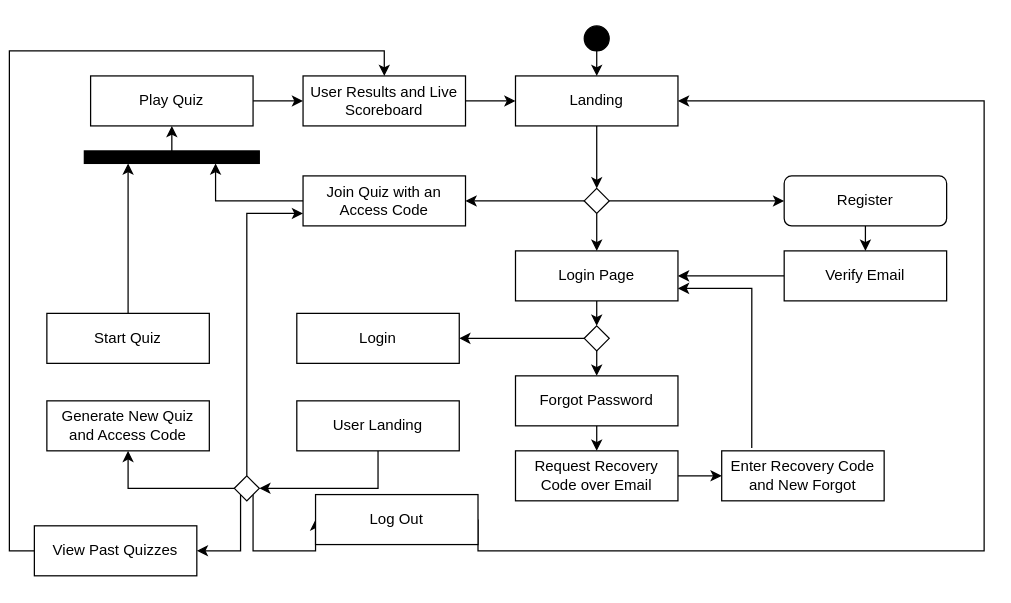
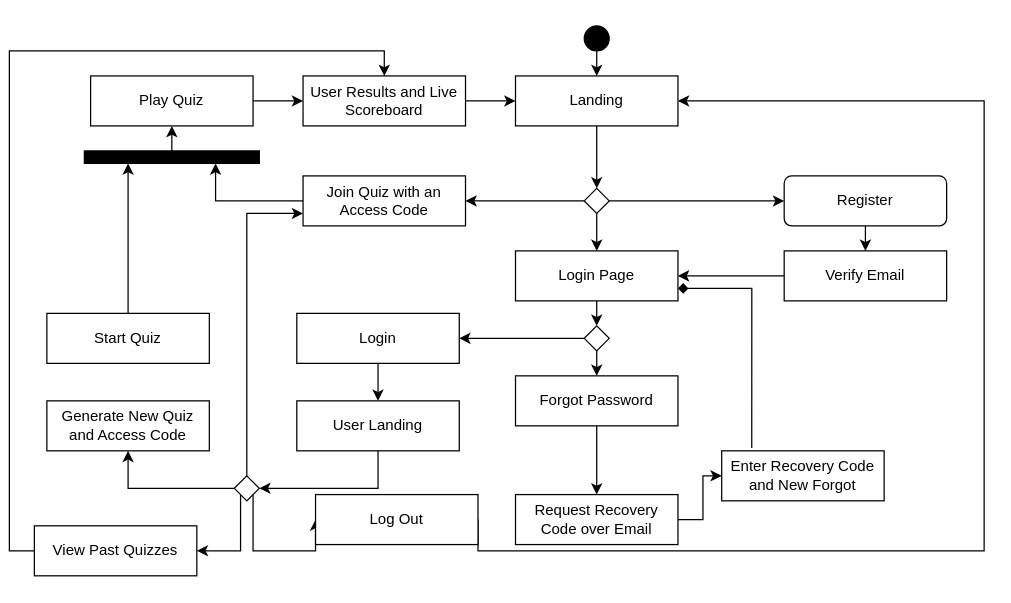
  <mxCell id="0" />
  <mxCell id="1" parent="0" />
  <mxCell id="2" style="edgeStyle=orthogonalEdgeStyle;rounded=0;orthogonalLoop=1;jettySize=auto;html=1;exitX=0.5;exitY=1;exitDx=0;exitDy=0;entryX=0.5;entryY=0;entryDx=0;entryDy=0;" parent="1" source="3" target="6" edge="1"><mxGeometry relative="1" as="geometry" /></mxCell>
  <mxCell id="3" value="Landing" style="rounded=0;whiteSpace=wrap;html=1;" parent="1" vertex="1"><mxGeometry x="405" y="60" width="130" height="40" as="geometry" /></mxCell>
  <mxCell id="4" style="edgeStyle=orthogonalEdgeStyle;rounded=0;orthogonalLoop=1;jettySize=auto;html=1;exitX=0.5;exitY=1;exitDx=0;exitDy=0;entryX=0.5;entryY=0;entryDx=0;entryDy=0;" parent="1" source="6" target="10" edge="1"><mxGeometry relative="1" as="geometry" /></mxCell>
  <mxCell id="5" style="edgeStyle=orthogonalEdgeStyle;rounded=0;orthogonalLoop=1;jettySize=auto;html=1;exitX=0;exitY=0.5;exitDx=0;exitDy=0;entryX=1;entryY=0.5;entryDx=0;entryDy=0;" parent="1" source="6" target="12" edge="1"><mxGeometry relative="1" as="geometry" /></mxCell>
  <mxCell id="6" value="" style="rhombus;whiteSpace=wrap;html=1;" parent="1" vertex="1"><mxGeometry x="460" y="150" width="20" height="20" as="geometry" /></mxCell>
  <mxCell id="7" style="edgeStyle=orthogonalEdgeStyle;rounded=0;orthogonalLoop=1;jettySize=auto;html=1;exitX=0.5;exitY=1;exitDx=0;exitDy=0;entryX=0.5;entryY=0;entryDx=0;entryDy=0;" parent="1" source="8" target="3" edge="1"><mxGeometry relative="1" as="geometry" /></mxCell>
  <mxCell id="8" value="" style="ellipse;whiteSpace=wrap;html=1;aspect=fixed;fillColor=#000000;" parent="1" vertex="1"><mxGeometry x="460" y="20" width="20" height="20" as="geometry" /></mxCell>
  <mxCell id="9" style="edgeStyle=orthogonalEdgeStyle;rounded=0;orthogonalLoop=1;jettySize=auto;html=1;exitX=0.5;exitY=1;exitDx=0;exitDy=0;entryX=0.5;entryY=0;entryDx=0;entryDy=0;" parent="1" source="10" target="20" edge="1"><mxGeometry relative="1" as="geometry" /></mxCell>
  <mxCell id="10" value="Login Page" style="rounded=0;whiteSpace=wrap;html=1;" parent="1" vertex="1"><mxGeometry x="405" y="200" width="130" height="40" as="geometry" /></mxCell>
  <mxCell id="11" style="edgeStyle=orthogonalEdgeStyle;rounded=0;orthogonalLoop=1;jettySize=auto;html=1;exitX=0;exitY=0.5;exitDx=0;exitDy=0;entryX=0.75;entryY=1;entryDx=0;entryDy=0;" parent="1" source="12" target="44" edge="1"><mxGeometry relative="1" as="geometry" /></mxCell>
  <mxCell id="12" value="Join Quiz with an Access Code" style="rounded=0;whiteSpace=wrap;html=1;" parent="1" vertex="1"><mxGeometry x="235" y="140" width="130" height="40" as="geometry" /></mxCell>
  <mxCell id="13" value="" style="edgeStyle=orthogonalEdgeStyle;rounded=0;orthogonalLoop=1;jettySize=auto;html=1;exitX=1;exitY=0.5;exitDx=0;exitDy=0;entryX=0;entryY=0.5;entryDx=0;entryDy=0;" parent="1" source="6" target="15" edge="1"><mxGeometry relative="1" as="geometry"><mxPoint x="480" y="160" as="sourcePoint" /><mxPoint x="700" y="160" as="targetPoint" /></mxGeometry></mxCell>
  <mxCell id="14" style="edgeStyle=orthogonalEdgeStyle;rounded=0;orthogonalLoop=1;jettySize=auto;html=1;exitX=0.5;exitY=1;exitDx=0;exitDy=0;entryX=0.5;entryY=0;entryDx=0;entryDy=0;" parent="1" source="15" target="17" edge="1"><mxGeometry relative="1" as="geometry" /></mxCell>
  <mxCell id="15" value="Register" style="whiteSpace=wrap;html=1;rounded=1;" parent="1" vertex="1"><mxGeometry x="620" y="140" width="130" height="40" as="geometry" /></mxCell>
  <mxCell id="16" style="edgeStyle=orthogonalEdgeStyle;rounded=0;orthogonalLoop=1;jettySize=auto;html=1;exitX=0;exitY=0.5;exitDx=0;exitDy=0;entryX=1;entryY=0.5;entryDx=0;entryDy=0;" parent="1" source="17" target="10" edge="1"><mxGeometry relative="1" as="geometry" /></mxCell>
  <mxCell id="17" value="Verify Email" style="rounded=0;whiteSpace=wrap;html=1;" parent="1" vertex="1"><mxGeometry x="620" y="200" width="130" height="40" as="geometry" /></mxCell>
  <mxCell id="18" style="edgeStyle=orthogonalEdgeStyle;rounded=0;orthogonalLoop=1;jettySize=auto;html=1;exitX=0.5;exitY=1;exitDx=0;exitDy=0;entryX=0.5;entryY=0;entryDx=0;entryDy=0;" parent="1" source="20" target="22" edge="1"><mxGeometry relative="1" as="geometry" /></mxCell>
  <mxCell id="19" style="edgeStyle=orthogonalEdgeStyle;rounded=0;orthogonalLoop=1;jettySize=auto;html=1;exitX=0;exitY=0.5;exitDx=0;exitDy=0;entryX=1;entryY=0.5;entryDx=0;entryDy=0;" parent="1" source="20" target="28" edge="1"><mxGeometry relative="1" as="geometry" /></mxCell>
  <mxCell id="20" value="" style="rhombus;whiteSpace=wrap;html=1;" parent="1" vertex="1"><mxGeometry x="460" y="260" width="20" height="20" as="geometry" /></mxCell>
  <mxCell id="21" style="edgeStyle=orthogonalEdgeStyle;rounded=0;orthogonalLoop=1;jettySize=auto;html=1;exitX=0.5;exitY=1;exitDx=0;exitDy=0;entryX=0.5;entryY=0;entryDx=0;entryDy=0;" parent="1" source="22" target="24" edge="1"><mxGeometry relative="1" as="geometry" /></mxCell>
  <mxCell id="22" value="Forgot Password" style="rounded=0;whiteSpace=wrap;html=1;" parent="1" vertex="1"><mxGeometry x="405" y="300" width="130" height="40" as="geometry" /></mxCell>
  <mxCell id="23" style="edgeStyle=orthogonalEdgeStyle;rounded=0;orthogonalLoop=1;jettySize=auto;html=1;exitX=1;exitY=0.5;exitDx=0;exitDy=0;entryX=0;entryY=0.5;entryDx=0;entryDy=0;" parent="1" source="24" target="26" edge="1"><mxGeometry relative="1" as="geometry" /></mxCell>
- <mxCell id="24" value="Request Recovery Code over Email" style="rounded=0;whiteSpace=wrap;html=1;" parent="1" vertex="1"><mxGeometry x="405" y="360" width="130" height="40" as="geometry" /></mxCell>
- <mxCell id="25" style="edgeStyle=orthogonalEdgeStyle;rounded=0;orthogonalLoop=1;jettySize=auto;html=1;exitX=0.185;exitY=-0.057;exitDx=0;exitDy=0;entryX=1;entryY=0.75;entryDx=0;entryDy=0;exitPerimeter=0;" parent="1" source="26" target="10" edge="1"><mxGeometry relative="1" as="geometry"><Array as="points"><mxPoint x="594" y="230" /></Array></mxGeometry></mxCell>
+ <mxCell id="24" value="Request Recovery Code over Email" style="rounded=0;whiteSpace=wrap;html=1;" parent="1" vertex="1"><mxGeometry x="405" y="395" width="130" height="40" as="geometry" /></mxCell>
+ <mxCell id="25" style="edgeStyle=orthogonalEdgeStyle;rounded=0;orthogonalLoop=1;jettySize=auto;html=1;exitX=0.185;exitY=-0.057;exitDx=0;exitDy=0;entryX=1;entryY=0.75;entryDx=0;entryDy=0;exitPerimeter=0;endArrow=diamond;" parent="1" source="26" target="10" edge="1"><mxGeometry relative="1" as="geometry"><Array as="points"><mxPoint x="594" y="230" /></Array></mxGeometry></mxCell>
  <mxCell id="26" value="Enter Recovery Code and New Forgot" style="rounded=0;whiteSpace=wrap;html=1;" parent="1" vertex="1"><mxGeometry x="570" y="360" width="130" height="40" as="geometry" /></mxCell>
+ <mxCell id="27" style="edgeStyle=orthogonalEdgeStyle;rounded=0;orthogonalLoop=1;jettySize=auto;html=1;exitX=0.5;exitY=1;exitDx=0;exitDy=0;entryX=0.5;entryY=0;entryDx=0;entryDy=0;" parent="1" source="28" target="31" edge="1"><mxGeometry relative="1" as="geometry" /></mxCell>
  <mxCell id="28" value="Login" style="rounded=0;whiteSpace=wrap;html=1;" parent="1" vertex="1"><mxGeometry x="230" y="250" width="130" height="40" as="geometry" /></mxCell>
  <mxCell id="29" style="edgeStyle=orthogonalEdgeStyle;rounded=0;orthogonalLoop=1;jettySize=auto;html=1;exitX=1;exitY=1;exitDx=0;exitDy=0;entryX=0;entryY=0.5;entryDx=0;entryDy=0;" parent="1" source="37" target="33" edge="1"><mxGeometry relative="1" as="geometry"><Array as="points"><mxPoint x="195" y="440" /></Array></mxGeometry></mxCell>
  <mxCell id="30" style="edgeStyle=orthogonalEdgeStyle;rounded=0;orthogonalLoop=1;jettySize=auto;html=1;exitX=0.5;exitY=1;exitDx=0;exitDy=0;entryX=1;entryY=0.5;entryDx=0;entryDy=0;" parent="1" source="31" target="37" edge="1"><mxGeometry relative="1" as="geometry" /></mxCell>
  <mxCell id="31" value="User Landing" style="rounded=0;whiteSpace=wrap;html=1;" parent="1" vertex="1"><mxGeometry x="230" y="320" width="130" height="40" as="geometry" /></mxCell>
  <mxCell id="32" style="edgeStyle=orthogonalEdgeStyle;rounded=0;orthogonalLoop=1;jettySize=auto;html=1;exitX=1;exitY=0.5;exitDx=0;exitDy=0;entryX=1;entryY=0.5;entryDx=0;entryDy=0;" parent="1" source="33" target="3" edge="1"><mxGeometry relative="1" as="geometry"><Array as="points"><mxPoint x="780" y="440" /><mxPoint x="780" y="80" /></Array></mxGeometry></mxCell>
  <mxCell id="33" value="Log Out" style="rounded=0;whiteSpace=wrap;html=1;" parent="1" vertex="1"><mxGeometry x="245" y="395" width="130" height="40" as="geometry" /></mxCell>
  <mxCell id="34" style="edgeStyle=orthogonalEdgeStyle;rounded=0;orthogonalLoop=1;jettySize=auto;html=1;exitX=0;exitY=0.5;exitDx=0;exitDy=0;entryX=0.5;entryY=1;entryDx=0;entryDy=0;" parent="1" source="37" target="38" edge="1"><mxGeometry relative="1" as="geometry" /></mxCell>
  <mxCell id="35" style="edgeStyle=orthogonalEdgeStyle;rounded=0;orthogonalLoop=1;jettySize=auto;html=1;exitX=0.5;exitY=0;exitDx=0;exitDy=0;entryX=0;entryY=0.75;entryDx=0;entryDy=0;" parent="1" source="37" target="12" edge="1"><mxGeometry relative="1" as="geometry" /></mxCell>
  <mxCell id="36" style="edgeStyle=orthogonalEdgeStyle;rounded=0;orthogonalLoop=1;jettySize=auto;html=1;exitX=0;exitY=1;exitDx=0;exitDy=0;entryX=1;entryY=0.5;entryDx=0;entryDy=0;" edge="1" parent="1" source="37" target="48"><mxGeometry relative="1" as="geometry"><Array as="points"><mxPoint x="185" y="440" /></Array></mxGeometry></mxCell>
  <mxCell id="37" value="" style="rhombus;whiteSpace=wrap;html=1;" parent="1" vertex="1"><mxGeometry x="180" y="380" width="20" height="20" as="geometry" /></mxCell>
  <mxCell id="38" value="Generate New Quiz and Access Code" style="rounded=0;whiteSpace=wrap;html=1;" parent="1" vertex="1"><mxGeometry x="30" y="320" width="130" height="40" as="geometry" /></mxCell>
  <mxCell id="39" style="edgeStyle=orthogonalEdgeStyle;rounded=0;orthogonalLoop=1;jettySize=auto;html=1;exitX=1;exitY=0.5;exitDx=0;exitDy=0;entryX=0;entryY=0.5;entryDx=0;entryDy=0;" parent="1" source="40" target="46" edge="1"><mxGeometry relative="1" as="geometry" /></mxCell>
  <mxCell id="40" value="Play Quiz" style="rounded=0;whiteSpace=wrap;html=1;" parent="1" vertex="1"><mxGeometry x="65" y="60" width="130" height="40" as="geometry" /></mxCell>
  <mxCell id="41" style="edgeStyle=orthogonalEdgeStyle;rounded=0;orthogonalLoop=1;jettySize=auto;html=1;exitX=0.5;exitY=0;exitDx=0;exitDy=0;entryX=0.25;entryY=1;entryDx=0;entryDy=0;" parent="1" source="42" target="44" edge="1"><mxGeometry relative="1" as="geometry" /></mxCell>
  <mxCell id="42" value="Start Quiz" style="rounded=0;whiteSpace=wrap;html=1;" parent="1" vertex="1"><mxGeometry x="30" y="250" width="130" height="40" as="geometry" /></mxCell>
  <mxCell id="43" style="edgeStyle=orthogonalEdgeStyle;rounded=0;orthogonalLoop=1;jettySize=auto;html=1;exitX=0.5;exitY=0;exitDx=0;exitDy=0;entryX=0.5;entryY=1;entryDx=0;entryDy=0;" parent="1" source="44" target="40" edge="1"><mxGeometry relative="1" as="geometry" /></mxCell>
  <mxCell id="44" value="" style="rounded=0;whiteSpace=wrap;html=1;fillColor=#000000;" parent="1" vertex="1"><mxGeometry x="60" y="120" width="140" height="10" as="geometry" /></mxCell>
  <mxCell id="45" style="edgeStyle=orthogonalEdgeStyle;rounded=0;orthogonalLoop=1;jettySize=auto;html=1;exitX=1;exitY=0.5;exitDx=0;exitDy=0;entryX=0;entryY=0.5;entryDx=0;entryDy=0;" parent="1" source="46" target="3" edge="1"><mxGeometry relative="1" as="geometry" /></mxCell>
  <mxCell id="46" value="User Results and Live Scoreboard" style="rounded=0;whiteSpace=wrap;html=1;" parent="1" vertex="1"><mxGeometry x="235" y="60" width="130" height="40" as="geometry" /></mxCell>
  <mxCell id="47" style="edgeStyle=orthogonalEdgeStyle;rounded=0;orthogonalLoop=1;jettySize=auto;html=1;exitX=0;exitY=0.5;exitDx=0;exitDy=0;entryX=0.5;entryY=0;entryDx=0;entryDy=0;" edge="1" parent="1" source="48" target="46"><mxGeometry relative="1" as="geometry" /></mxCell>
  <mxCell id="48" value="View Past Quizzes" style="rounded=0;whiteSpace=wrap;html=1;" vertex="1" parent="1"><mxGeometry x="20" y="420" width="130" height="40" as="geometry" /></mxCell>
